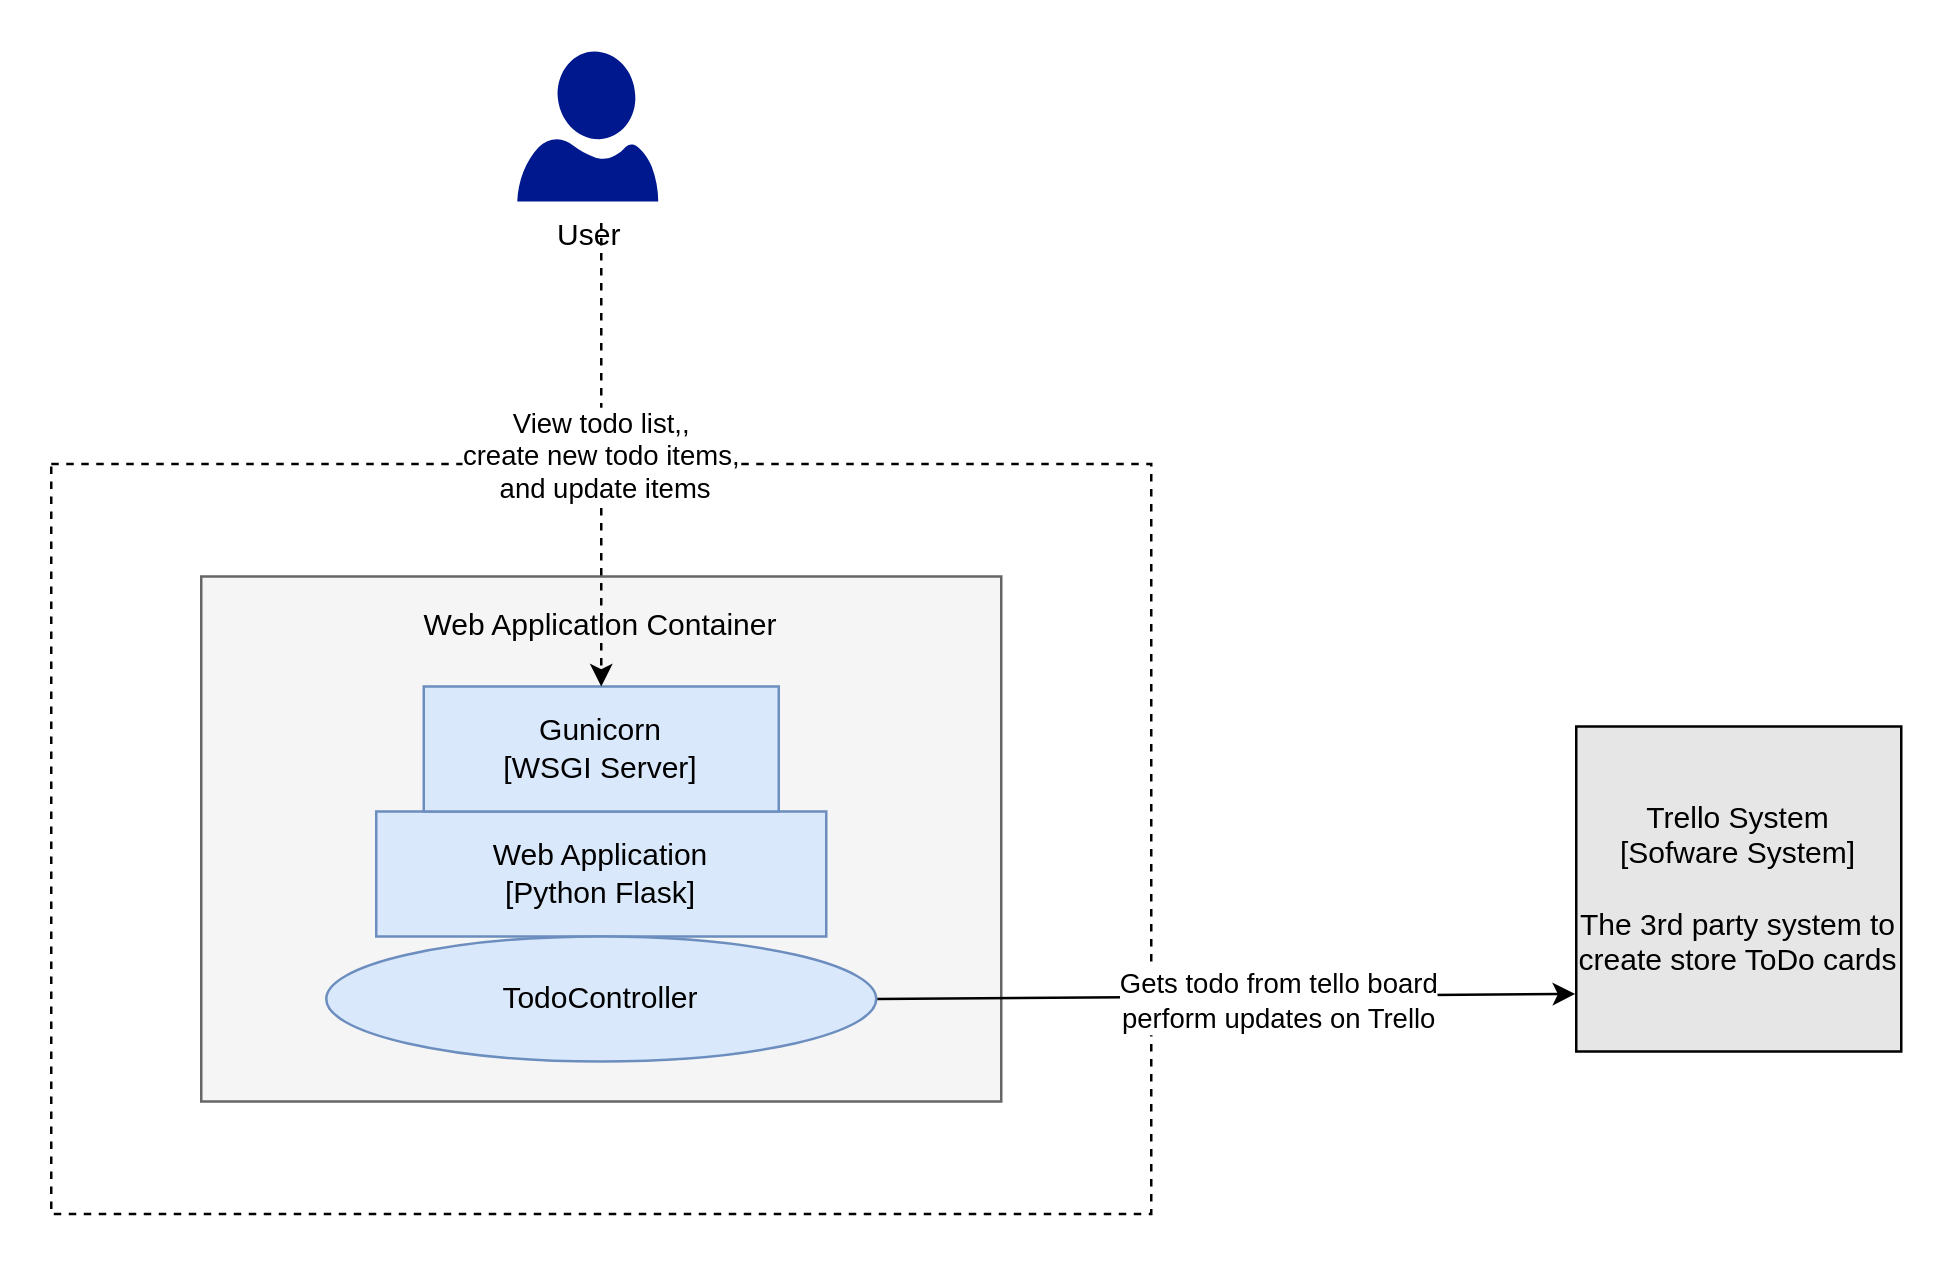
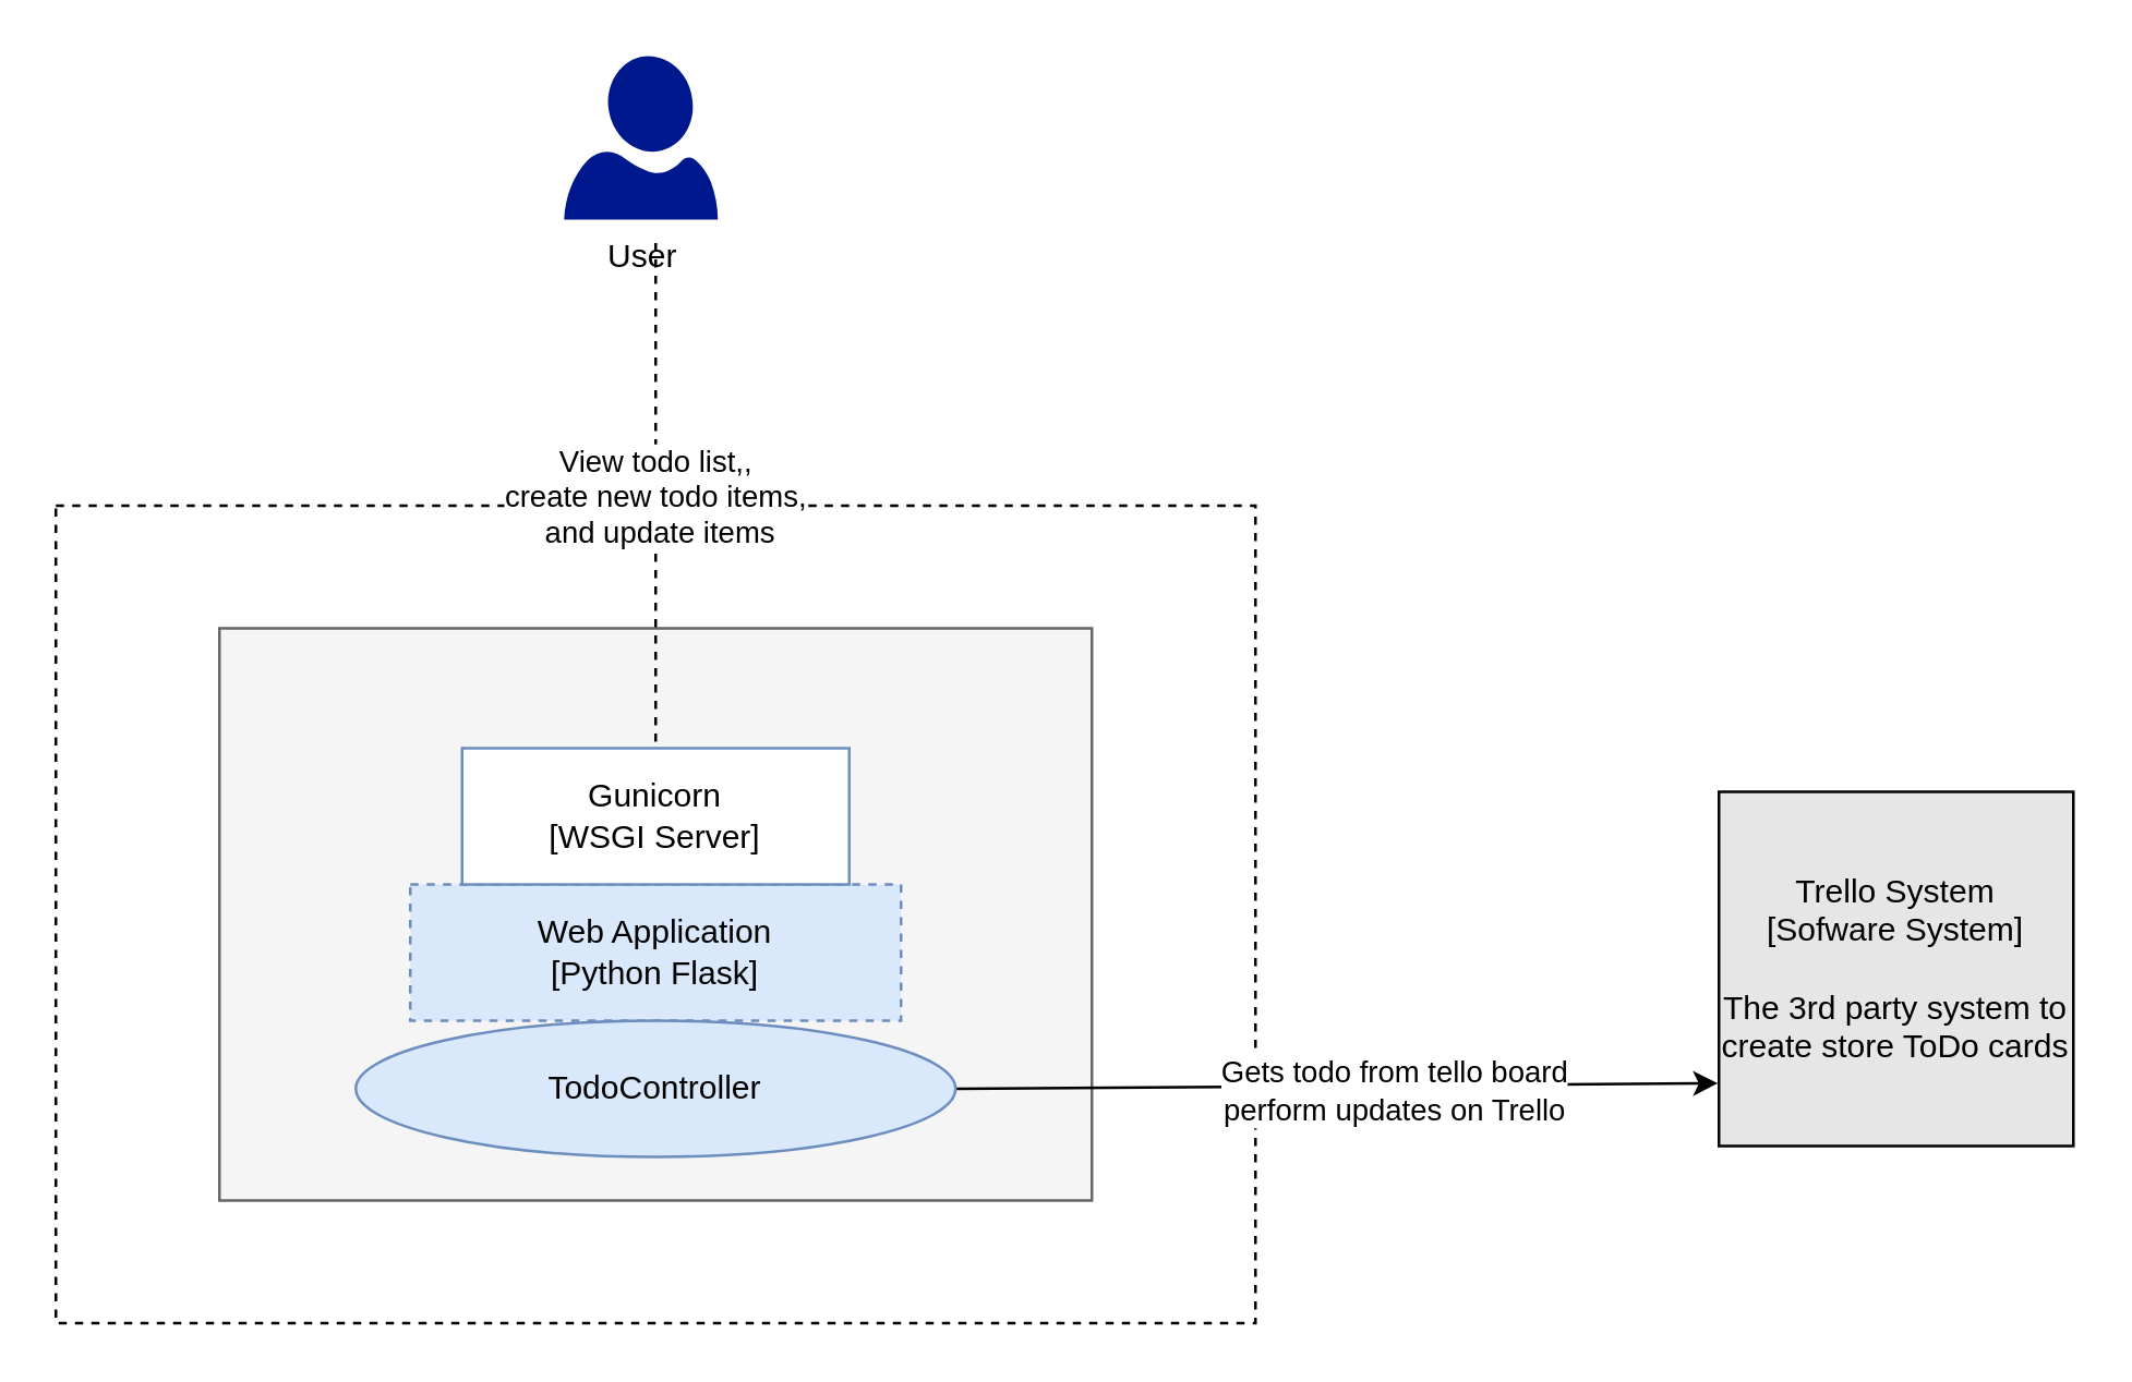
  <mxCell id="0" />
  <mxCell id="1" parent="0" />
  <mxCell id="2" value="" style="rounded=0;whiteSpace=wrap;html=1;fillColor=none;dashed=1;" vertex="1" parent="1"><mxGeometry x="20" y="185" width="440" height="300" as="geometry" /></mxCell>
  <mxCell id="3" value="" style="rounded=0;whiteSpace=wrap;html=1;fillColor=#f5f5f5;strokeColor=#666666;fontColor=#333333;" vertex="1" parent="1"><mxGeometry x="80" y="230" width="320" height="210" as="geometry" /></mxCell>
  <mxCell id="4" value="User" style="aspect=fixed;pointerEvents=1;shadow=0;dashed=0;html=1;strokeColor=none;labelPosition=center;verticalLabelPosition=bottom;verticalAlign=top;align=center;fillColor=#00188D;shape=mxgraph.azure.user" vertex="1" parent="1"><mxGeometry x="206.4" y="20" width="56.4" height="60" as="geometry" /></mxCell>
- <mxCell id="5" value="Web Application&lt;br&gt;[Python Flask]" style="rounded=0;whiteSpace=wrap;html=1;fillColor=#dae8fc;strokeColor=#6c8ebf;" vertex="1" parent="1"><mxGeometry x="150" y="324" width="180" height="50" as="geometry" /></mxCell>
- <mxCell id="6" value="Gunicorn&lt;br&gt;[WSGI Server]" style="rounded=0;whiteSpace=wrap;html=1;fillColor=#dae8fc;strokeColor=#6c8ebf;" vertex="1" parent="1"><mxGeometry x="169" y="274" width="142" height="50" as="geometry" /></mxCell>
- <mxCell id="7" value="Web Application Container" style="text;html=1;strokeColor=none;fillColor=none;align=center;verticalAlign=middle;whiteSpace=wrap;rounded=0;" vertex="1" parent="1"><mxGeometry x="140" y="240" width="200" height="20" as="geometry" /></mxCell>
+ <mxCell id="5" value="Web Application&lt;br&gt;[Python Flask]" style="rounded=0;whiteSpace=wrap;html=1;fillColor=#dae8fc;strokeColor=#6c8ebf;dashed=1;" vertex="1" parent="1"><mxGeometry x="150" y="324" width="180" height="50" as="geometry" /></mxCell>
+ <mxCell id="6" value="Gunicorn&lt;br&gt;[WSGI Server]" style="rounded=0;whiteSpace=wrap;html=1;fillColor=#ffffff;strokeColor=#6c8ebf;" vertex="1" parent="1"><mxGeometry x="169" y="274" width="142" height="50" as="geometry" /></mxCell>
  <mxCell id="8" value="Trello System&lt;br&gt;[Sofware System]&lt;br&gt;&lt;br&gt;The 3rd party system to create store ToDo cards" style="whiteSpace=wrap;html=1;aspect=fixed;fillColor=#E6E6E6;" vertex="1" parent="1"><mxGeometry x="630" y="290" width="130" height="130" as="geometry" /></mxCell>
  <mxCell id="9" style="edgeStyle=none;rounded=0;orthogonalLoop=1;jettySize=auto;html=1;exitX=1;exitY=0.5;exitDx=0;exitDy=0;entryX=-0.003;entryY=0.823;entryDx=0;entryDy=0;entryPerimeter=0;" edge="1" parent="1" source="10" target="8"><mxGeometry relative="1" as="geometry" /></mxCell>
  <mxCell id="10" value="TodoController" style="ellipse;whiteSpace=wrap;html=1;fillColor=#dae8fc;strokeColor=#6c8ebf;" vertex="1" parent="1"><mxGeometry x="130" y="374" width="220" height="50" as="geometry" /></mxCell>
- <mxCell id="11" value="View todo list,,&lt;br&gt;create new todo items,&lt;br&gt;&amp;nbsp;and update items" style="rounded=0;orthogonalLoop=1;jettySize=auto;html=1;dashed=1;exitX=0.596;exitY=1.143;exitDx=0;exitDy=0;exitPerimeter=0;entryX=0.5;entryY=0;entryDx=0;entryDy=0;" edge="1" parent="1" source="4" target="6"><mxGeometry relative="1" as="geometry"><mxPoint x="38.2" y="123" as="sourcePoint" /><mxPoint x="231" y="170" as="targetPoint" /></mxGeometry></mxCell>
+ <mxCell id="11" value="View todo list,,&lt;br&gt;create new todo items,&lt;br&gt;&amp;nbsp;and update items" style="rounded=0;orthogonalLoop=1;jettySize=auto;html=1;dashed=1;exitX=0.596;exitY=1.143;exitDx=0;exitDy=0;exitPerimeter=0;entryX=0.5;entryY=0;entryDx=0;entryDy=0;endArrow=none;" edge="1" parent="1" source="4" target="6"><mxGeometry relative="1" as="geometry"><mxPoint x="38.2" y="123" as="sourcePoint" /><mxPoint x="231" y="170" as="targetPoint" /></mxGeometry></mxCell>
  <mxCell id="12" value="Gets todo from tello board&lt;br&gt;perform updates&amp;nbsp;on Trello" style="edgeLabel;html=1;align=center;verticalAlign=middle;resizable=0;points=[];" vertex="1" connectable="0" parent="1"><mxGeometry x="510" y="399" as="geometry" /></mxCell>
